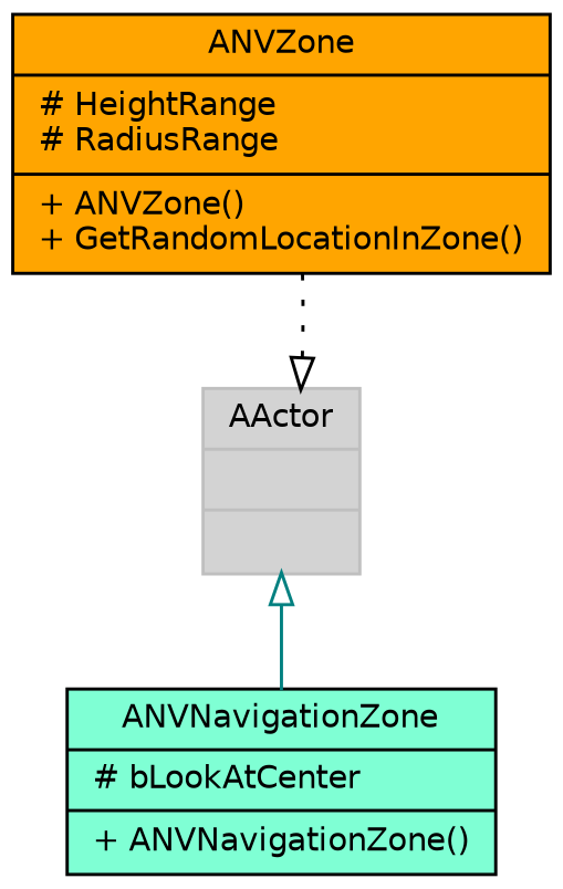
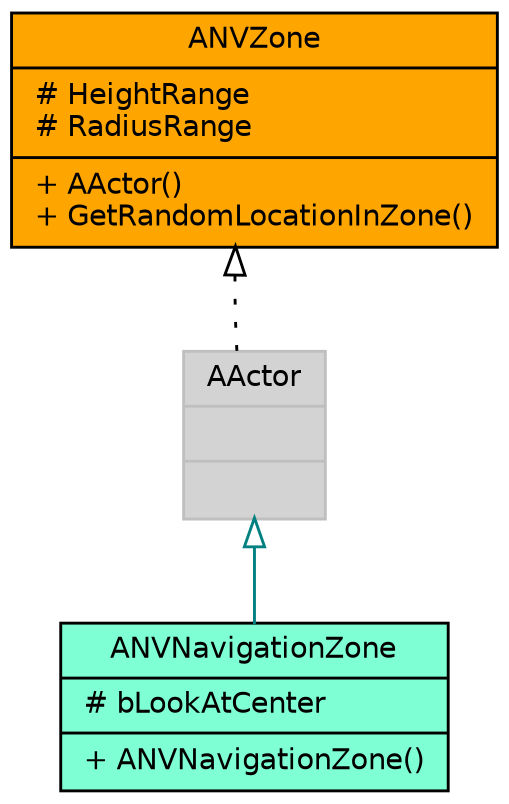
  digraph {
    node [color=black fontname=Helvetica fontsize=10 shape=record style=filled]
    edge [arrowtail=onormal dir=back fontname=Helvetica fontsize=10 labelfontname=Helvetica labelfontsize=10]
-   n1 [fillcolor=orange fontcolor=black height=0.2 label="{ANVZone\n|# HeightRange\l# RadiusRange\l|+ ANVZone()\l+ GetRandomLocationInZone()\l}" width=0.4]
+   n1 [fillcolor=orange fontcolor=black height=0.2 label="{ANVZone\n|# HeightRange\l# RadiusRange\l|+ AActor()\l+ GetRandomLocationInZone()\l}" width=0.4]
    n2 [fillcolor=aquamarine height=0.2 label="{ANVNavigationZone\n|# bLookAtCenter\l|+ ANVNavigationZone()\l}" width=0.4]
    n3 [color=grey75 fillcolor=lightgrey height=0.2 label="{AActor\n||}" width=0.4]
-   n3 -> n1 [color=black style=dotted]
+   n1 -> n3 [color=black style=dotted]
    n3 -> n2 [color=teal style=solid]
  }
